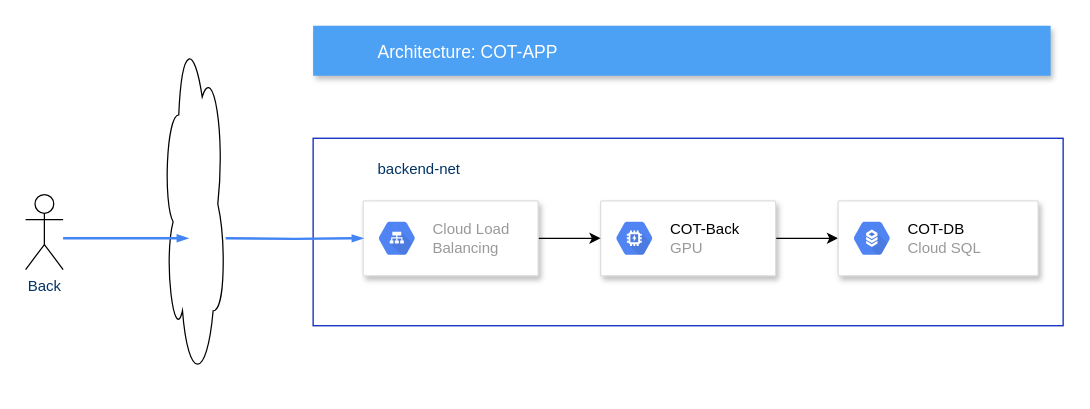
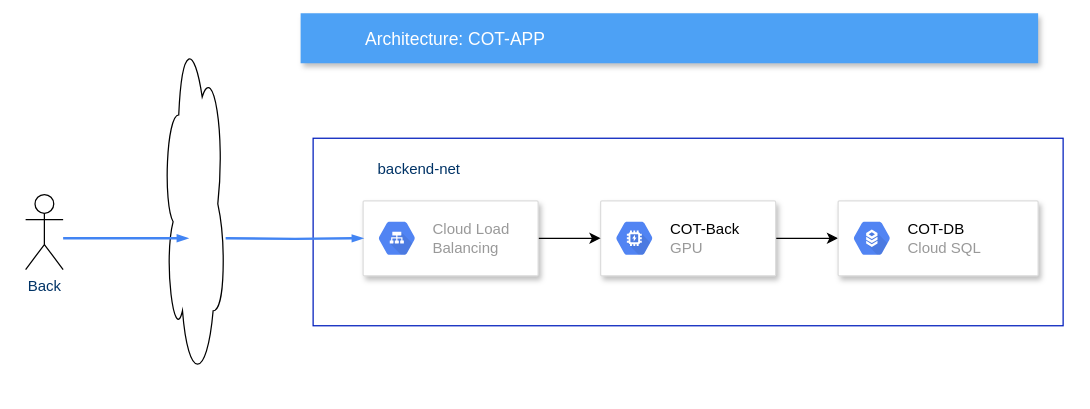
  <mxCell id="0" />
  <mxCell id="1" parent="0" />
  <mxCell id="2" value="" style="rounded=0;whiteSpace=wrap;html=1;fillColor=none;strokeColor=#001DBC;fontColor=#ffffff;" vertex="1" parent="1"><mxGeometry x="250" y="110" width="600" height="150" as="geometry" /></mxCell>
  <mxCell id="3" value="" style="ellipse;shape=cloud;whiteSpace=wrap;html=1;fillColor=none;" vertex="1" parent="1"><mxGeometry x="130" y="20" width="50" height="285" as="geometry" /></mxCell>
  <mxCell id="4" value="backend-net" style="text;html=1;strokeColor=none;fillColor=none;align=center;verticalAlign=middle;whiteSpace=wrap;rounded=0;fontColor=#003366;" vertex="1" parent="1"><mxGeometry x="280" y="125" width="110" height="20" as="geometry" /></mxCell>
  <mxCell id="5" value="" style="edgeStyle=orthogonalEdgeStyle;rounded=0;orthogonalLoop=1;jettySize=auto;html=1;exitX=1;exitY=0.5;exitDx=0;exitDy=0;entryX=0;entryY=0.5;entryDx=0;entryDy=0;" edge="1" parent="1" source="8" target="6"><mxGeometry relative="1" as="geometry"><mxPoint x="640" y="190" as="sourcePoint" /><mxPoint x="670" y="190" as="targetPoint" /></mxGeometry></mxCell>
  <mxCell id="6" value="" style="strokeColor=#dddddd;fillColor=#ffffff;shadow=1;strokeWidth=1;rounded=1;absoluteArcSize=1;arcSize=2;fontColor=#003366;" vertex="1" parent="1"><mxGeometry x="670" y="160" width="160" height="60" as="geometry" /></mxCell>
  <mxCell id="7" value="&lt;font color=&quot;#000000&quot;&gt;COT-DB&lt;/font&gt;&lt;br&gt;Cloud SQL" style="dashed=0;connectable=0;html=1;fillColor=#5184F3;strokeColor=none;shape=mxgraph.gcp2.hexIcon;prIcon=cloud_sql;part=1;labelPosition=right;verticalLabelPosition=middle;align=left;verticalAlign=middle;spacingLeft=5;fontColor=#999999;fontSize=12;" vertex="1" parent="6"><mxGeometry y="0.5" width="44" height="39" relative="1" as="geometry"><mxPoint x="5" y="-19.5" as="offset" /></mxGeometry></mxCell>
  <mxCell id="8" value="" style="strokeColor=#dddddd;fillColor=#ffffff;shadow=1;strokeWidth=1;rounded=1;absoluteArcSize=1;arcSize=2;fontColor=#003366;" vertex="1" parent="1"><mxGeometry x="480" y="160" width="140" height="60" as="geometry" /></mxCell>
  <mxCell id="9" value="&lt;font color=&quot;#000000&quot;&gt;COT-Back&lt;/font&gt;&lt;br&gt;GPU" style="dashed=0;connectable=0;html=1;fillColor=#5184F3;strokeColor=none;shape=mxgraph.gcp2.hexIcon;prIcon=gpu;part=1;labelPosition=right;verticalLabelPosition=middle;align=left;verticalAlign=middle;spacingLeft=5;fontColor=#999999;fontSize=12;" vertex="1" parent="8"><mxGeometry y="0.5" width="44" height="39" relative="1" as="geometry"><mxPoint x="5" y="-19.5" as="offset" /></mxGeometry></mxCell>
- <mxCell id="10" value="Architecture: COT-APP" style="fillColor=#4DA1F5;strokeColor=none;shadow=1;gradientColor=none;fontSize=14;align=left;spacingLeft=50;fontColor=#ffffff;" vertex="1" parent="1"><mxGeometry x="250" y="20" width="590" height="40" as="geometry" /></mxCell>
+ <mxCell id="10" value="Architecture: COT-APP" style="fillColor=#4DA1F5;strokeColor=none;shadow=1;gradientColor=none;fontSize=14;align=left;spacingLeft=50;fontColor=#ffffff;" vertex="1" parent="1"><mxGeometry x="240" y="10" width="590" height="40" as="geometry" /></mxCell>
  <mxCell id="11" style="edgeStyle=orthogonalEdgeStyle;rounded=0;orthogonalLoop=1;jettySize=auto;html=1;exitX=1;exitY=0.5;exitDx=0;exitDy=0;entryX=0;entryY=0.5;entryDx=0;entryDy=0;fontColor=#003366;" edge="1" parent="1" source="12" target="8"><mxGeometry relative="1" as="geometry" /></mxCell>
  <mxCell id="12" value="" style="strokeColor=#dddddd;fillColor=#ffffff;shadow=1;strokeWidth=1;rounded=1;absoluteArcSize=1;arcSize=2;fontColor=#003366;" vertex="1" parent="1"><mxGeometry x="290" y="160" width="140" height="60" as="geometry" /></mxCell>
  <mxCell id="13" value="Cloud Load&#10;Balancing" style="dashed=0;connectable=0;html=1;fillColor=#5184F3;strokeColor=none;shape=mxgraph.gcp2.hexIcon;prIcon=cloud_load_balancing;part=1;labelPosition=right;verticalLabelPosition=middle;align=left;verticalAlign=middle;spacingLeft=5;fontColor=#999999;fontSize=12;" vertex="1" parent="12"><mxGeometry y="0.5" width="44" height="39" relative="1" as="geometry"><mxPoint x="5" y="-19.5" as="offset" /></mxGeometry></mxCell>
  <mxCell id="14" value="" style="edgeStyle=orthogonalEdgeStyle;fontSize=12;html=1;endArrow=blockThin;endFill=1;rounded=0;strokeWidth=2;endSize=4;startSize=4;dashed=0;strokeColor=#4284F3;entryX=0;entryY=0.5;entryDx=0;entryDy=0;" edge="1" parent="1" target="12"><mxGeometry width="100" relative="1" as="geometry"><mxPoint x="180" y="190" as="sourcePoint" /><mxPoint x="220" y="190" as="targetPoint" /></mxGeometry></mxCell>
  <mxCell id="15" value="" style="edgeStyle=orthogonalEdgeStyle;fontSize=12;html=1;endArrow=blockThin;endFill=1;rounded=0;strokeWidth=2;endSize=4;startSize=4;dashed=0;strokeColor=#4284F3;" edge="1" parent="1"><mxGeometry width="100" relative="1" as="geometry"><mxPoint x="50" y="190" as="sourcePoint" /><mxPoint x="150" y="190" as="targetPoint" /></mxGeometry></mxCell>
  <mxCell id="16" value="Back" style="shape=umlActor;verticalLabelPosition=bottom;labelBackgroundColor=#ffffff;verticalAlign=top;html=1;outlineConnect=0;fillColor=none;fontColor=#003366;" vertex="1" parent="1"><mxGeometry x="20" y="155" width="30" height="60" as="geometry" /></mxCell>
